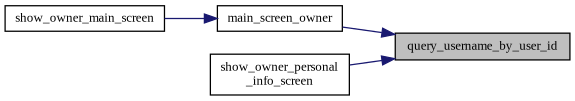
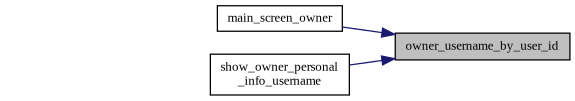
  digraph {
    fontname="Liberation Serif"
    rankdir=RL
    node [color=black fillcolor=white fontname="Liberation Serif" fontsize=10 shape=record style=filled]
    edge [color=midnightblue dir=back fontname="Liberation Serif" fontsize=10 labelfontname=Helvetica labelfontsize=10 style=solid]
-   n1 [fillcolor=grey75 fontcolor=black height=0.2 label=query_username_by_user_id width=0.4]
+   n1 [fillcolor=grey75 fontcolor=black height=0.2 label=owner_username_by_user_id width=0.4]
    n2 [height=0.2 label=main_screen_owner width=0.4]
-   n3 [height=0.2 label="show_owner_personal\l_info_screen" width=0.4]
-   n4 [height=0.2 label=show_owner_main_screen width=0.4]
+   n3 [height=0.2 label="show_owner_personal\l_info_username" width=0.4]
    n1 -> n2
    n1 -> n3
-   n2 -> n4
  }
